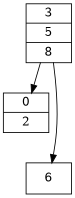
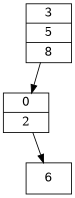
  digraph {
    node [shape=record]
    n1 [label="{3|5|8}"]
    n2 [label="{0|2}"]
    n3 [label="{6}"]
    n1 -> n2
-   n1 -> n3
+   n2 -> n3
  }
